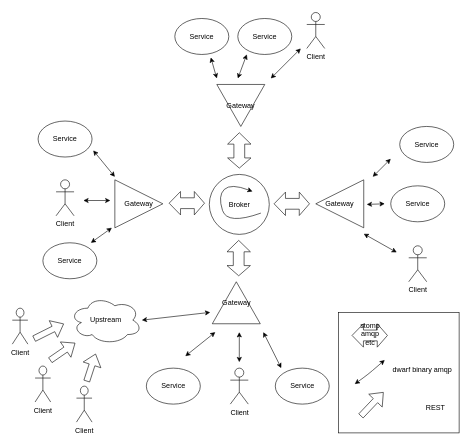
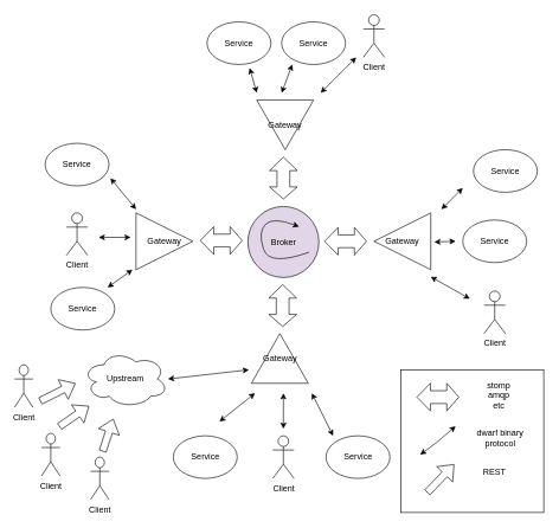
  <mxCell id="0" />
  <mxCell id="1" parent="0" />
- <mxCell id="2" value="Broker" style="ellipse;whiteSpace=wrap;html=1;aspect=fixed;" vertex="1" parent="1"><mxGeometry x="348.5" y="290" width="100" height="100" as="geometry" /></mxCell>
+ <mxCell id="2" value="Broker" style="ellipse;whiteSpace=wrap;html=1;aspect=fixed;fillColor=#e1d5e7;" vertex="1" parent="1"><mxGeometry x="348.5" y="290" width="100" height="100" as="geometry" /></mxCell>
  <mxCell id="3" value="Gateway" style="triangle;whiteSpace=wrap;html=1;" vertex="1" parent="1"><mxGeometry x="191" y="299" width="80" height="80" as="geometry" /></mxCell>
  <mxCell id="4" value="Gateway" style="triangle;whiteSpace=wrap;html=1;direction=south;" vertex="1" parent="1"><mxGeometry x="361" y="140" width="80" height="70" as="geometry" /></mxCell>
  <mxCell id="5" value="Gateway" style="triangle;whiteSpace=wrap;html=1;direction=north;" vertex="1" parent="1"><mxGeometry x="353.5" y="469" width="80" height="70" as="geometry" /></mxCell>
  <mxCell id="6" value="Gateway" style="triangle;whiteSpace=wrap;html=1;direction=west;" vertex="1" parent="1"><mxGeometry x="526" y="299" width="80" height="80" as="geometry" /></mxCell>
  <mxCell id="7" value="Service" style="ellipse;whiteSpace=wrap;html=1;" vertex="1" parent="1"><mxGeometry x="63" y="201" width="90" height="60" as="geometry" /></mxCell>
  <mxCell id="8" value="Service" style="ellipse;whiteSpace=wrap;html=1;" vertex="1" parent="1"><mxGeometry x="71" y="404" width="90" height="60" as="geometry" /></mxCell>
  <mxCell id="9" value="Service" style="ellipse;whiteSpace=wrap;html=1;" vertex="1" parent="1"><mxGeometry x="291" y="30" width="90" height="60" as="geometry" /></mxCell>
  <mxCell id="10" value="Service" style="ellipse;whiteSpace=wrap;html=1;" vertex="1" parent="1"><mxGeometry x="396" y="30" width="90" height="60" as="geometry" /></mxCell>
  <mxCell id="11" value="Service" style="ellipse;whiteSpace=wrap;html=1;" vertex="1" parent="1"><mxGeometry x="243.5" y="613" width="90" height="60" as="geometry" /></mxCell>
  <mxCell id="12" value="Service" style="ellipse;whiteSpace=wrap;html=1;" vertex="1" parent="1"><mxGeometry x="666" y="210" width="90" height="60" as="geometry" /></mxCell>
  <mxCell id="13" value="Service" style="ellipse;whiteSpace=wrap;html=1;" vertex="1" parent="1"><mxGeometry x="458.5" y="613" width="90" height="60" as="geometry" /></mxCell>
  <mxCell id="14" value="Service" style="ellipse;whiteSpace=wrap;html=1;" vertex="1" parent="1"><mxGeometry x="651" y="309" width="90" height="60" as="geometry" /></mxCell>
  <mxCell id="15" value="Client" style="shape=umlActor;verticalLabelPosition=bottom;labelBackgroundColor=#ffffff;verticalAlign=top;html=1;outlineConnect=0;" vertex="1" parent="1"><mxGeometry x="93" y="299" width="30" height="60" as="geometry" /></mxCell>
  <mxCell id="16" value="Client" style="shape=umlActor;verticalLabelPosition=bottom;labelBackgroundColor=#ffffff;verticalAlign=top;html=1;outlineConnect=0;" vertex="1" parent="1"><mxGeometry x="383.5" y="613" width="30" height="60" as="geometry" /></mxCell>
  <mxCell id="17" value="Client" style="shape=umlActor;verticalLabelPosition=bottom;labelBackgroundColor=#ffffff;verticalAlign=top;html=1;outlineConnect=0;" vertex="1" parent="1"><mxGeometry x="511" y="20" width="30" height="60" as="geometry" /></mxCell>
  <mxCell id="18" value="Client" style="shape=umlActor;verticalLabelPosition=bottom;labelBackgroundColor=#ffffff;verticalAlign=top;html=1;outlineConnect=0;" vertex="1" parent="1"><mxGeometry x="681" y="409" width="30" height="60" as="geometry" /></mxCell>
  <mxCell id="19" value="" style="shape=flexArrow;endArrow=classic;startArrow=classic;html=1;width=18;endSize=5.33;" edge="1" parent="1"><mxGeometry width="50" height="50" relative="1" as="geometry"><mxPoint x="281" y="338" as="sourcePoint" /><mxPoint x="341" y="338" as="targetPoint" /></mxGeometry></mxCell>
  <mxCell id="20" value="" style="endArrow=classic;startArrow=classic;html=1;" edge="1" parent="1"><mxGeometry width="50" height="50" relative="1" as="geometry"><mxPoint x="138.5" y="333.5" as="sourcePoint" /><mxPoint x="183.5" y="333.5" as="targetPoint" /></mxGeometry></mxCell>
  <mxCell id="21" value="" style="endArrow=classic;startArrow=classic;html=1;exitX=0.933;exitY=0.767;exitDx=0;exitDy=0;exitPerimeter=0;" edge="1" parent="1"><mxGeometry width="50" height="50" relative="1" as="geometry"><mxPoint x="154.97" y="250.02" as="sourcePoint" /><mxPoint x="191" y="294" as="targetPoint" /></mxGeometry></mxCell>
  <mxCell id="22" value="" style="endArrow=classic;startArrow=classic;html=1;" edge="1" parent="1"><mxGeometry width="50" height="50" relative="1" as="geometry"><mxPoint x="151" y="404" as="sourcePoint" /><mxPoint x="186" y="379" as="targetPoint" /></mxGeometry></mxCell>
  <mxCell id="23" value="" style="shape=flexArrow;endArrow=classic;startArrow=classic;html=1;width=18;endSize=5.33;" edge="1" parent="1"><mxGeometry width="50" height="50" relative="1" as="geometry"><mxPoint x="456" y="339" as="sourcePoint" /><mxPoint x="516" y="339" as="targetPoint" /></mxGeometry></mxCell>
  <mxCell id="24" value="" style="endArrow=classic;startArrow=classic;html=1;" edge="1" parent="1"><mxGeometry width="50" height="50" relative="1" as="geometry"><mxPoint x="621" y="294" as="sourcePoint" /><mxPoint x="651" y="264" as="targetPoint" /></mxGeometry></mxCell>
  <mxCell id="25" value="" style="endArrow=classic;startArrow=classic;html=1;" edge="1" parent="1"><mxGeometry width="50" height="50" relative="1" as="geometry"><mxPoint x="308.5" y="593" as="sourcePoint" /><mxPoint x="358.5" y="553" as="targetPoint" /></mxGeometry></mxCell>
  <mxCell id="26" value="" style="endArrow=classic;startArrow=classic;html=1;" edge="1" parent="1"><mxGeometry width="50" height="50" relative="1" as="geometry"><mxPoint x="398.5" y="603" as="sourcePoint" /><mxPoint x="398.5" y="553" as="targetPoint" /></mxGeometry></mxCell>
  <mxCell id="27" value="" style="endArrow=classic;startArrow=classic;html=1;" edge="1" parent="1"><mxGeometry width="50" height="50" relative="1" as="geometry"><mxPoint x="468.5" y="613" as="sourcePoint" /><mxPoint x="438.5" y="553" as="targetPoint" /></mxGeometry></mxCell>
  <mxCell id="28" value="" style="endArrow=classic;startArrow=classic;html=1;" edge="1" parent="1"><mxGeometry width="50" height="50" relative="1" as="geometry"><mxPoint x="361" y="130" as="sourcePoint" /><mxPoint x="351" y="95" as="targetPoint" /></mxGeometry></mxCell>
  <mxCell id="29" value="" style="endArrow=classic;startArrow=classic;html=1;" edge="1" parent="1"><mxGeometry width="50" height="50" relative="1" as="geometry"><mxPoint x="396" y="130" as="sourcePoint" /><mxPoint x="411" y="90" as="targetPoint" /></mxGeometry></mxCell>
  <mxCell id="30" value="" style="endArrow=classic;startArrow=classic;html=1;" edge="1" parent="1"><mxGeometry width="50" height="50" relative="1" as="geometry"><mxPoint x="451" y="130" as="sourcePoint" /><mxPoint x="501" y="80" as="targetPoint" /></mxGeometry></mxCell>
  <mxCell id="31" value="" style="endArrow=classic;startArrow=classic;html=1;" edge="1" parent="1"><mxGeometry width="50" height="50" relative="1" as="geometry"><mxPoint x="611" y="340" as="sourcePoint" /><mxPoint x="641" y="339" as="targetPoint" /></mxGeometry></mxCell>
  <mxCell id="32" value="" style="endArrow=classic;startArrow=classic;html=1;" edge="1" parent="1"><mxGeometry width="50" height="50" relative="1" as="geometry"><mxPoint x="661" y="420" as="sourcePoint" /><mxPoint x="606" y="389" as="targetPoint" /></mxGeometry></mxCell>
  <mxCell id="33" value="" style="shape=flexArrow;endArrow=classic;startArrow=classic;html=1;width=18;endSize=5.33;" edge="1" parent="1"><mxGeometry width="50" height="50" relative="1" as="geometry"><mxPoint x="397.5" y="399.5" as="sourcePoint" /><mxPoint x="397.5" y="459.5" as="targetPoint" /></mxGeometry></mxCell>
  <mxCell id="34" value="" style="shape=flexArrow;endArrow=classic;startArrow=classic;html=1;width=18;endSize=5.33;" edge="1" parent="1"><mxGeometry width="50" height="50" relative="1" as="geometry"><mxPoint x="398.5" y="220" as="sourcePoint" /><mxPoint x="398.5" y="280" as="targetPoint" /></mxGeometry></mxCell>
  <mxCell id="35" value="" style="shape=flexArrow;endArrow=classic;startArrow=classic;html=1;width=18;endSize=5.33;" edge="1" parent="1"><mxGeometry width="50" height="50" relative="1" as="geometry"><mxPoint x="586" y="558.5" as="sourcePoint" /><mxPoint x="646" y="558.5" as="targetPoint" /></mxGeometry></mxCell>
  <mxCell id="36" value="" style="endArrow=classic;startArrow=classic;html=1;" edge="1" parent="1"><mxGeometry width="50" height="50" relative="1" as="geometry"><mxPoint x="591" y="639.5" as="sourcePoint" /><mxPoint x="641" y="599.5" as="targetPoint" /><Array as="points"><mxPoint x="613" y="623.5" /></Array></mxGeometry></mxCell>
- <mxCell id="37" value="stomp amqp&lt;br&gt;etc" style="text;html=1;strokeColor=none;fillColor=none;align=center;verticalAlign=middle;whiteSpace=wrap;rounded=0;" vertex="1" parent="1"><mxGeometry x="597" y="546" width="40" height="20" as="geometry" /></mxCell>
- <mxCell id="38" value="dwarf binary amqp" style="text;html=1;strokeColor=none;fillColor=none;align=center;verticalAlign=middle;whiteSpace=wrap;rounded=0;" vertex="1" parent="1"><mxGeometry x="652" y="606" width="104" height="20" as="geometry" /></mxCell>
+ <mxCell id="37" value="stomp amqp&lt;br&gt;etc" style="text;html=1;strokeColor=none;fillColor=none;align=center;verticalAlign=middle;whiteSpace=wrap;rounded=0;" vertex="1" parent="1"><mxGeometry x="682" y="546" width="40" height="20" as="geometry" /></mxCell>
+ <mxCell id="38" value="dwarf binary protocol" style="text;html=1;strokeColor=none;fillColor=none;align=center;verticalAlign=middle;whiteSpace=wrap;rounded=0;" vertex="1" parent="1"><mxGeometry x="652" y="606" width="104" height="20" as="geometry" /></mxCell>
  <mxCell id="39" value="" style="whiteSpace=wrap;html=1;aspect=fixed;fillColor=none;" vertex="1" parent="1"><mxGeometry x="564" y="520" width="201" height="201" as="geometry" /></mxCell>
  <mxCell id="40" value="" style="curved=1;endArrow=classic;html=1;" edge="1" parent="1"><mxGeometry width="50" height="50" relative="1" as="geometry"><mxPoint x="434.5" y="354.5" as="sourcePoint" /><mxPoint x="420.5" y="318.5" as="targetPoint" /><Array as="points"><mxPoint x="434.5" y="354.5" /><mxPoint x="378.5" y="374.5" /><mxPoint x="362.5" y="325.5" /><mxPoint x="384.5" y="304.5" /></Array></mxGeometry></mxCell>
  <mxCell id="41" value="Upstream" style="ellipse;shape=cloud;whiteSpace=wrap;html=1;fillColor=none;" vertex="1" parent="1"><mxGeometry x="116" y="493" width="120" height="80" as="geometry" /></mxCell>
  <mxCell id="42" value="" style="endArrow=classic;startArrow=classic;html=1;" edge="1" parent="1"><mxGeometry width="50" height="50" relative="1" as="geometry"><mxPoint x="236" y="533" as="sourcePoint" /><mxPoint x="350" y="520" as="targetPoint" /></mxGeometry></mxCell>
  <mxCell id="43" value="Client" style="shape=umlActor;verticalLabelPosition=bottom;labelBackgroundColor=#ffffff;verticalAlign=top;html=1;outlineConnect=0;" vertex="1" parent="1"><mxGeometry x="20" y="513" width="26" height="60" as="geometry" /></mxCell>
  <mxCell id="44" value="Client" style="shape=umlActor;verticalLabelPosition=bottom;labelBackgroundColor=#ffffff;verticalAlign=top;html=1;outlineConnect=0;" vertex="1" parent="1"><mxGeometry x="58" y="609.5" width="26" height="60" as="geometry" /></mxCell>
  <mxCell id="45" value="Client" style="shape=umlActor;verticalLabelPosition=bottom;labelBackgroundColor=#ffffff;verticalAlign=top;html=1;outlineConnect=0;" vertex="1" parent="1"><mxGeometry x="127" y="643" width="26" height="60" as="geometry" /></mxCell>
  <mxCell id="46" value="" style="shape=flexArrow;endArrow=classic;html=1;" edge="1" parent="1"><mxGeometry width="50" height="50" relative="1" as="geometry"><mxPoint x="56" y="564" as="sourcePoint" /><mxPoint x="106" y="539" as="targetPoint" /></mxGeometry></mxCell>
  <mxCell id="47" value="" style="shape=flexArrow;endArrow=classic;html=1;" edge="1" parent="1"><mxGeometry width="50" height="50" relative="1" as="geometry"><mxPoint x="83" y="600" as="sourcePoint" /><mxPoint x="125" y="571" as="targetPoint" /></mxGeometry></mxCell>
  <mxCell id="48" value="" style="shape=flexArrow;endArrow=classic;html=1;" edge="1" parent="1"><mxGeometry width="50" height="50" relative="1" as="geometry"><mxPoint x="144" y="635" as="sourcePoint" /><mxPoint x="159" y="589" as="targetPoint" /></mxGeometry></mxCell>
  <mxCell id="49" value="" style="shape=flexArrow;endArrow=classic;html=1;" edge="1" parent="1"><mxGeometry width="50" height="50" relative="1" as="geometry"><mxPoint x="601" y="693" as="sourcePoint" /><mxPoint x="639" y="653" as="targetPoint" /></mxGeometry></mxCell>
- <mxCell id="50" value="REST" style="text;html=1;strokeColor=none;fillColor=none;align=center;verticalAlign=middle;whiteSpace=wrap;rounded=0;" vertex="1" parent="1"><mxGeometry x="706" y="669.5" width="40" height="20" as="geometry" /></mxCell>
+ <mxCell id="50" value="REST" style="text;html=1;strokeColor=none;fillColor=none;align=center;verticalAlign=middle;whiteSpace=wrap;rounded=0;" vertex="1" parent="1"><mxGeometry x="676" y="654.5" width="40" height="20" as="geometry" /></mxCell>
